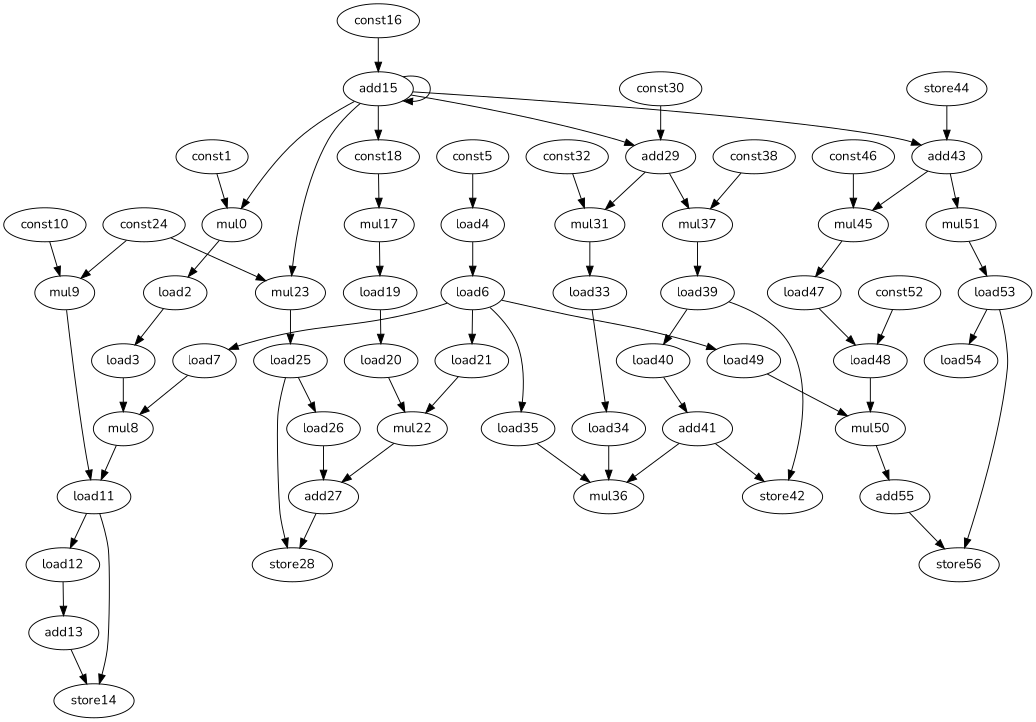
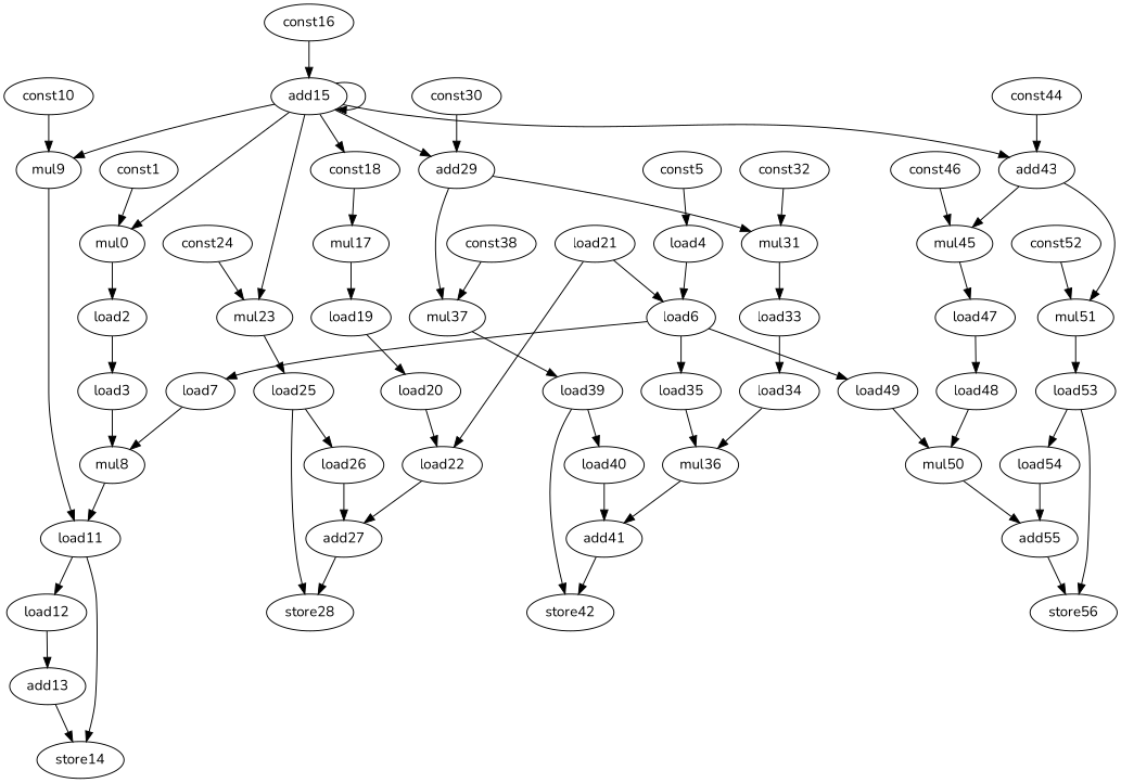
  digraph {
    fontname=Nunito
    node [fontname=Nunito opcode=load]
    edge [fontname=Nunito operand=0]
    mul0 [opcode=mul]
    load2
    load3
    const1 [opcode=const]
    mul8 [opcode=mul]
    load11
    load4
    load6
    load7
    load21
    load35
    load49
    const5 [opcode=const]
-   mul22 [opcode=mul]
+   mul22 [opcode=mul label=load22]
    mul36 [opcode=mul]
    mul50 [opcode=mul]
    add13 [opcode=add]
    store14 [opcode=store]
    mul9 [opcode=mul]
    load12
    const10 [opcode=const]
    add15 [opcode=add]
    mul23 [opcode=mul]
    add29 [opcode=add]
    add43 [opcode=add]
    const18 [opcode=const]
    mul17 [opcode=mul]
    load19
    load25
    mul31 [opcode=mul]
    mul37 [opcode=mul]
    mul45 [opcode=mul]
    mul51 [opcode=mul]
    const16 [opcode=const]
    load20
    add27 [opcode=add]
    store28 [opcode=store]
    load26
    const24 [opcode=const]
    load33
    load39
    const30 [opcode=const]
    load34
    const32 [opcode=const]
    add41 [opcode=add]
    store42 [opcode=store]
    load40
    const38 [opcode=const]
    load47
    load53
-   const44 [opcode=const label=store44]
+   const44 [opcode=const]
    load48
    const46 [opcode=const]
    add55 [opcode=add]
    store56 [opcode=store]
    load54
    const52 [opcode=const]
    mul0 -> load2
    load2 -> load3
    load3 -> mul8 [operand=1]
    const1 -> mul0
    mul8 -> load11 [operand=1]
    load11 -> store14 [operand=1]
    load11 -> load12
    load4 -> load6
    load6 -> load7
-   load6 -> load21
+   load21 -> load6
    load6 -> load35
    load6 -> load49
    load7 -> mul8
    load21 -> mul22
    load35 -> mul36
    load49 -> mul50
    const5 -> load4
    mul22 -> add27 [operand=1]
-   add41 -> mul36 [operand=1]
+   mul36 -> add41 [operand=1]
    mul50 -> add55 [operand=1]
    add13 -> store14
    mul9 -> load11
    load12 -> add13
    const10 -> mul9
    add15 -> mul0 [operand=1]
-   const24 -> mul9 [operand=1]
+   add15 -> mul9 [operand=1]
    add15 -> add15
    add15 -> mul23 [operand=1]
    add15 -> add29
    add15 -> add43
    add15 -> const18 [operand=1]
    mul23 -> load25
    add29 -> mul31 [operand=1]
    add29 -> mul37 [operand=1]
    add43 -> mul45 [operand=1]
    add43 -> mul51 [operand=1]
    const18 -> mul17
    mul17 -> load19
    load19 -> load20
    load25 -> store28 [operand=1]
    load25 -> load26
    mul31 -> load33
    mul37 -> load39
    mul45 -> load47
    mul51 -> load53
    const16 -> add15 [operand=1]
    load20 -> mul22 [operand=1]
    add27 -> store28
    load26 -> add27
    const24 -> mul23
    load33 -> load34
    load39 -> store42 [operand=1]
    load39 -> load40
    const30 -> add29 [operand=1]
    load34 -> mul36 [operand=1]
    const32 -> mul31
    add41 -> store42
    load40 -> add41
    const38 -> mul37
    load47 -> load48
    load53 -> store56 [operand=1]
    load53 -> load54
    const44 -> add43 [operand=1]
    load48 -> mul50 [operand=1]
    const46 -> mul45
    add55 -> store56
-   const52 -> load48
+   load54 -> add55
+   const52 -> mul51
  }
